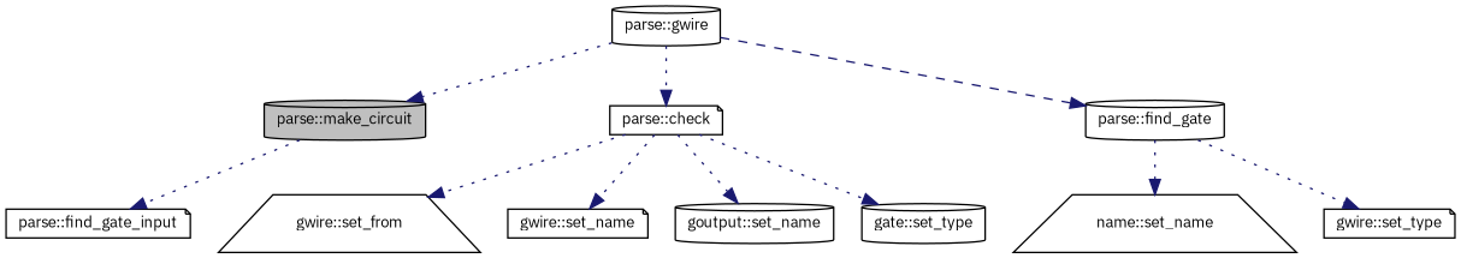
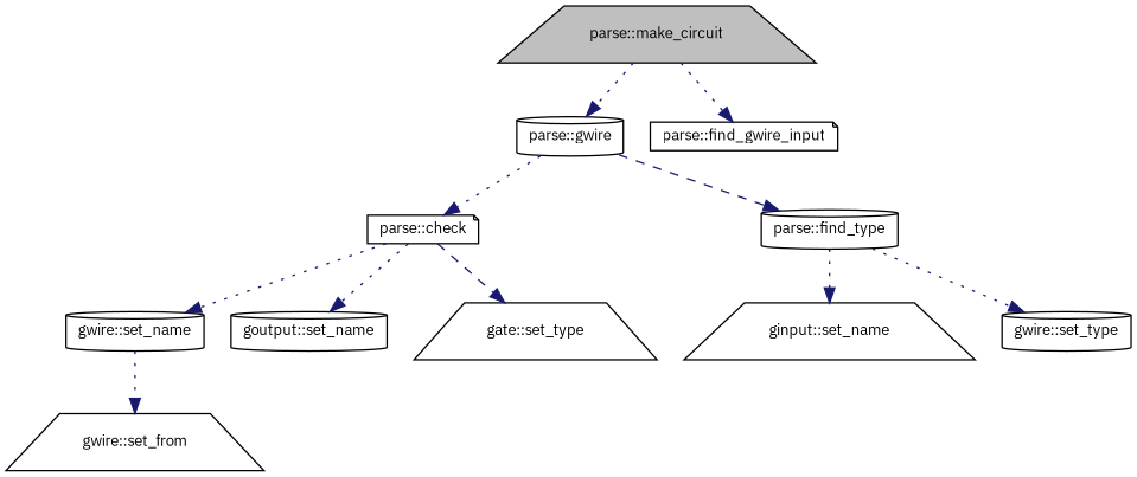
  digraph {
    fontname="IBM Plex Sans"
    rankdir=TB
    node [color=black fillcolor=white fontname="IBM Plex Sans" fontsize=10 shape=cylinder style=filled]
    edge [color=midnightblue fontname="IBM Plex Sans" fontsize=10 labelfontname="FreeSans.ttf" labelfontsize=10 style=dotted]
-   n1 [fillcolor=grey75 fontcolor=black height=0.2 label="parse::make_circuit" width=0.4]
+   n1 [fillcolor=grey75 fontcolor=black height=0.2 label="parse::make_circuit" shape=trapezium width=0.4]
    n2 [height=0.2 label="parse::gwire" width=0.4]
-   n3 [height=0.2 label="parse::find_gate_input" shape=note width=0.4]
+   n3 [height=0.2 label="parse::find_gwire_input" shape=note width=0.4]
    n4 [height=0.2 label="parse::check" shape=note width=0.4]
-   n5 [height=0.2 label="parse::find_gate" width=0.4]
+   n5 [height=0.2 label="parse::find_type" width=0.4]
    n6 [height=0.2 label="gwire::set_from" shape=trapezium width=0.4]
-   n7 [height=0.2 label="gwire::set_name" shape=note width=0.4]
+   n7 [height=0.2 label="gwire::set_name" width=0.4]
    n8 [height=0.2 label="goutput::set_name" width=0.4]
-   n9 [height=0.2 label="gate::set_type" width=0.4]
-   n10 [height=0.2 label="name::set_name" shape=trapezium width=0.4]
-   n11 [height=0.2 label="gwire::set_type" shape=note width=0.4]
-   n2 -> n1
+   n9 [height=0.2 label="gate::set_type" shape=trapezium width=0.4]
+   n10 [height=0.2 label="ginput::set_name" shape=trapezium width=0.4]
+   n11 [height=0.2 label="gwire::set_type" width=0.4]
+   n1 -> n2
    n1 -> n3
    n2 -> n4
    n2 -> n5 [style=dashed]
-   n4 -> n6
+   n7 -> n6
    n4 -> n7
    n4 -> n8
-   n4 -> n9
+   n4 -> n9 [style=dashed]
    n5 -> n10
    n5 -> n11
  }
